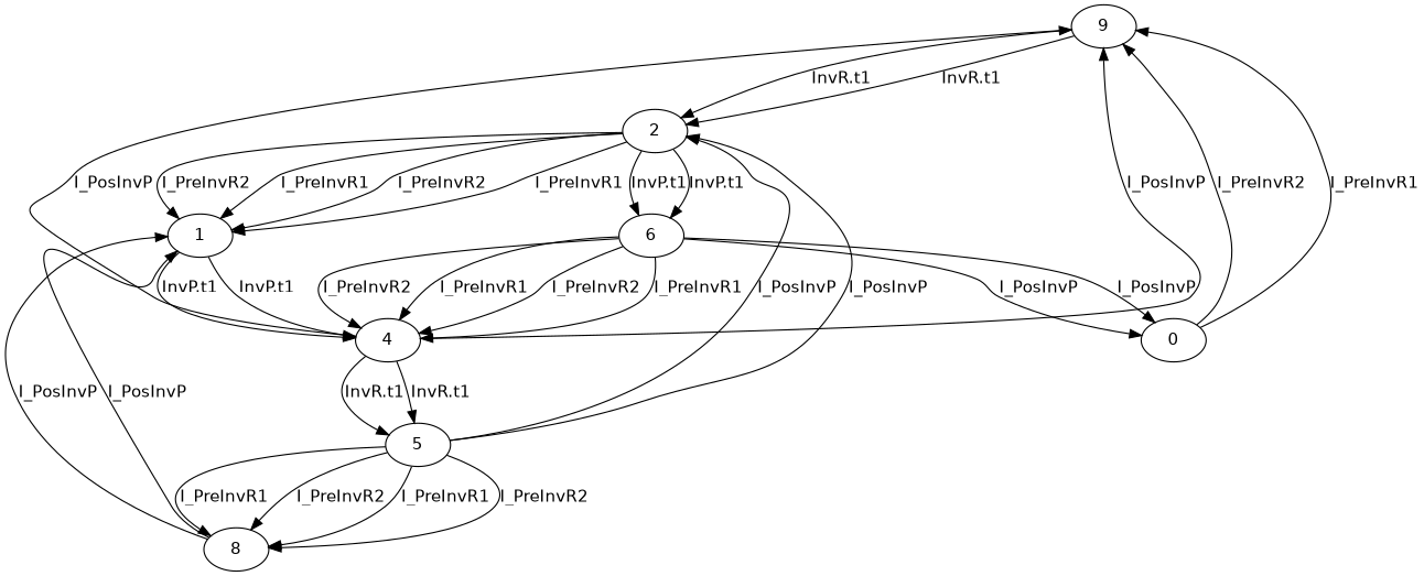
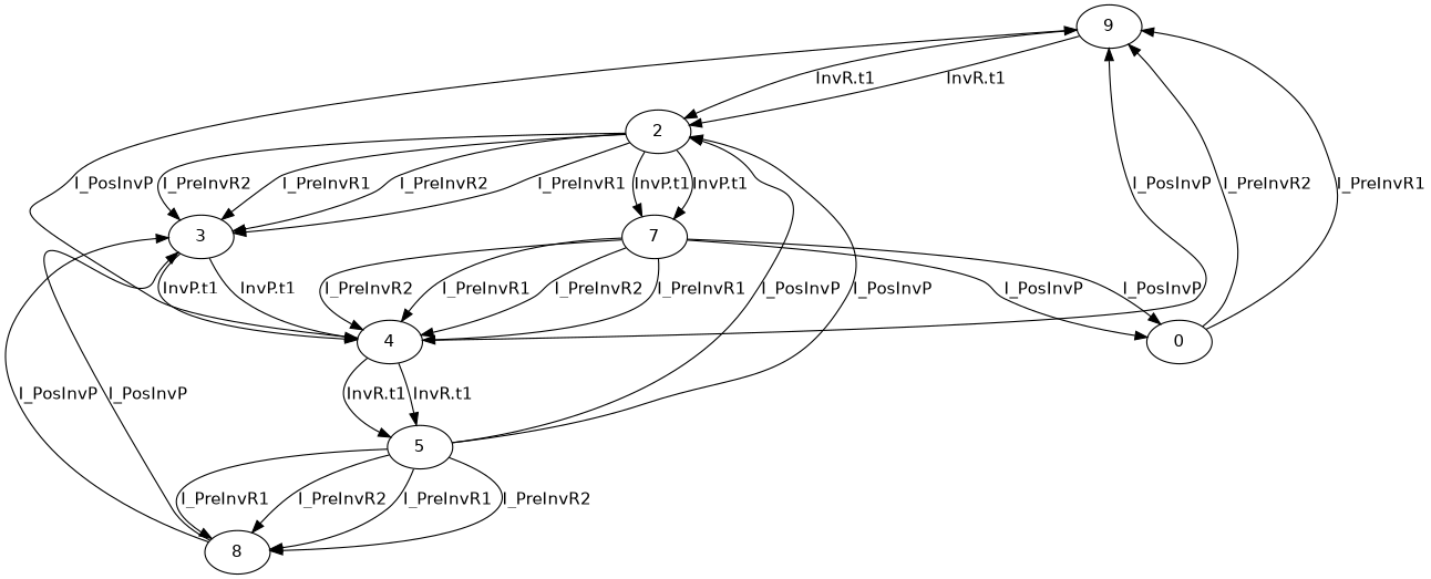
  digraph {
    fontname="DejaVu Sans"
    node [fontname="DejaVu Sans"]
    edge [fontname="DejaVu Sans"]
    n1 [label=9]
    0
    2
-   3 [label=1]
-   7 [label=6]
+   3
+   7
    4
    5
    n8 [label=8]
    n1 -> 2 [label="InvR.t1"]
    n1 -> 2 [label="InvR.t1"]
    0 -> n1 [label=I_PreInvR1]
    0 -> n1 [label=I_PreInvR2]
    2 -> 3 [label=I_PreInvR1]
    2 -> 3 [label=I_PreInvR2]
    2 -> 3 [label=I_PreInvR1]
    2 -> 3 [label=I_PreInvR2]
    2 -> 7 [label="InvP.t1"]
    2 -> 7 [label="InvP.t1"]
    3 -> 4 [label="InvP.t1"]
    3 -> 4 [label="InvP.t1"]
    7 -> 0 [label=I_PosInvP]
    7 -> 0 [label=I_PosInvP]
    7 -> 4 [label=I_PreInvR1]
    7 -> 4 [label=I_PreInvR2]
    7 -> 4 [label=I_PreInvR1]
    7 -> 4 [label=I_PreInvR2]
    4 -> n1 [label=I_PosInvP]
    4 -> n1 [label=I_PosInvP]
    4 -> 5 [label="InvR.t1"]
    4 -> 5 [label="InvR.t1"]
    5 -> 2 [label=I_PosInvP]
    5 -> 2 [label=I_PosInvP]
    5 -> n8 [label=I_PreInvR1]
    5 -> n8 [label=I_PreInvR2]
    5 -> n8 [label=I_PreInvR1]
    5 -> n8 [label=I_PreInvR2]
    n8 -> 3 [label=I_PosInvP]
    n8 -> 3 [label=I_PosInvP]
  }
